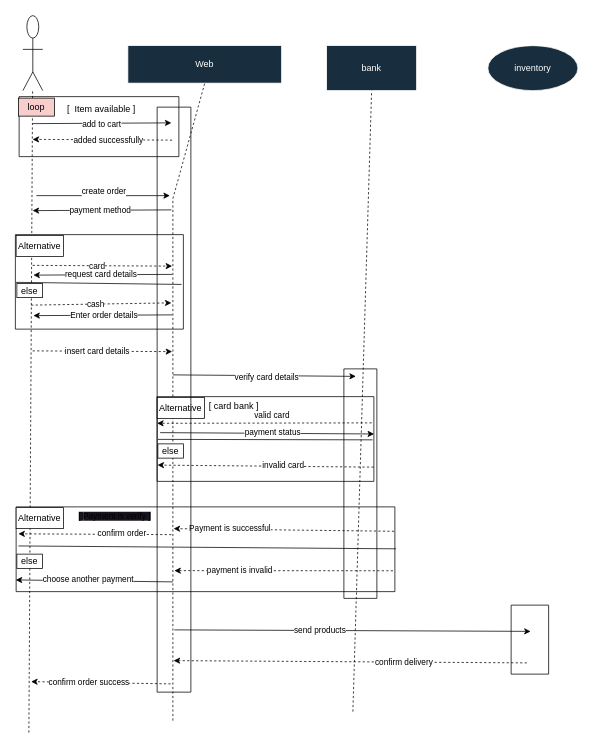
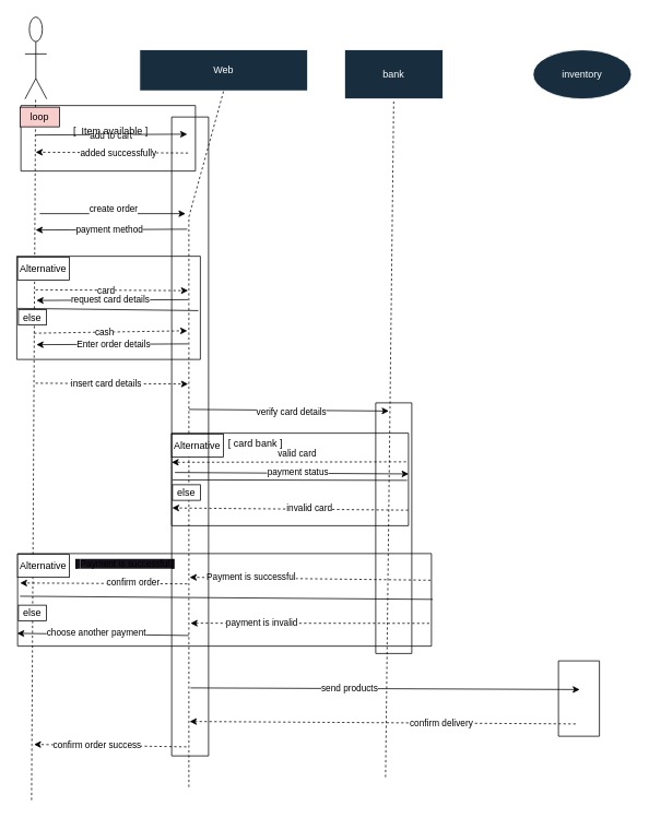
  <mxCell id="0" />
  <mxCell id="1" parent="0" />
  <mxCell id="2" value="" style="html=1;outlineConnect=0;whiteSpace=wrap;verticalLabelPosition=bottom;verticalAlign=top;align=center;shape=mxgraph.archimate3.actor;" parent="1" vertex="1"><mxGeometry x="30" y="20" width="26.5" height="100" as="geometry" /></mxCell>
  <mxCell id="3" value="Web" style="rounded=0;whiteSpace=wrap;html=1;strokeColor=#FFFFFF;fontColor=#FFFFFF;fillColor=#182E3E;" parent="1" vertex="1"><mxGeometry x="170" y="60" width="205" height="50" as="geometry" /></mxCell>
- <mxCell id="4" value="bank" style="rounded=0;whiteSpace=wrap;html=1;strokeColor=#FFFFFF;fontColor=#FFFFFF;fillColor=#182E3E;" parent="1" vertex="1"><mxGeometry x="435" y="60" width="120" height="60" as="geometry" /></mxCell>
+ <mxCell id="4" value="bank" style="rounded=0;whiteSpace=wrap;html=1;strokeColor=#FFFFFF;fontColor=#FFFFFF;fillColor=#182E3E;" parent="1" vertex="1"><mxGeometry x="420" y="60" width="120" height="60" as="geometry" /></mxCell>
  <mxCell id="5" value="inventory" style="ellipse;whiteSpace=wrap;html=1;strokeColor=#FFFFFF;fontColor=#FFFFFF;fillColor=#182E3E;" parent="1" vertex="1"><mxGeometry x="650" y="60" width="120" height="60" as="geometry" /></mxCell>
  <mxCell id="6" value="" style="endArrow=none;dashed=1;html=1;rounded=0;" parent="1" target="2" edge="1"><mxGeometry width="50" height="50" relative="1" as="geometry"><mxPoint x="38" y="976" as="sourcePoint" /><mxPoint x="420" y="390" as="targetPoint" /></mxGeometry></mxCell>
  <mxCell id="7" value="" style="endArrow=none;dashed=1;html=1;rounded=0;entryX=0.5;entryY=1;entryDx=0;entryDy=0;" parent="1" target="3" edge="1"><mxGeometry width="50" height="50" relative="1" as="geometry"><mxPoint x="230" y="960" as="sourcePoint" /><mxPoint x="420" y="390" as="targetPoint" /><Array as="points"><mxPoint x="230" y="264" /></Array></mxGeometry></mxCell>
  <mxCell id="8" value="" style="endArrow=none;dashed=1;html=1;rounded=0;entryX=0.5;entryY=1;entryDx=0;entryDy=0;" parent="1" target="4" edge="1"><mxGeometry width="50" height="50" relative="1" as="geometry"><mxPoint x="470" y="948" as="sourcePoint" /><mxPoint x="420" y="390" as="targetPoint" /></mxGeometry></mxCell>
  <mxCell id="9" value="" style="endArrow=none;dashed=1;html=1;rounded=0;strokeColor=#FFFFFF;entryX=0.5;entryY=1;entryDx=0;entryDy=0;" parent="1" target="5" edge="1"><mxGeometry width="50" height="50" relative="1" as="geometry"><mxPoint x="705" y="916" as="sourcePoint" /><mxPoint x="420" y="390" as="targetPoint" /></mxGeometry></mxCell>
  <mxCell id="10" value="" style="swimlane;startSize=0;" parent="1" vertex="1"><mxGeometry x="25" y="128" width="213" height="80" as="geometry" /></mxCell>
  <mxCell id="11" value="loop" style="rounded=0;whiteSpace=wrap;html=1;fillColor=#f8cecc;" parent="10" vertex="1"><mxGeometry x="-1" y="2" width="48" height="24" as="geometry" /></mxCell>
  <mxCell id="12" value="" style="endArrow=classic;html=1;rounded=0;" parent="10" edge="1"><mxGeometry width="50" height="50" relative="1" as="geometry"><mxPoint x="18" y="36" as="sourcePoint" /><mxPoint x="203" y="35" as="targetPoint" /></mxGeometry></mxCell>
  <mxCell id="13" value="add to cart" style="edgeLabel;html=1;align=center;verticalAlign=middle;resizable=0;points=[];" parent="12" connectable="0" vertex="1"><mxGeometry x="-0.015" y="-1" relative="1" as="geometry"><mxPoint as="offset" /></mxGeometry></mxCell>
  <mxCell id="14" value="" style="html=1;labelBackgroundColor=#ffffff;startArrow=none;startFill=0;startSize=6;endArrow=classic;endFill=1;endSize=6;jettySize=auto;orthogonalLoop=1;strokeWidth=1;dashed=1;fontSize=14;rounded=0;" parent="10" edge="1"><mxGeometry width="60" height="60" relative="1" as="geometry"><mxPoint x="204" y="58" as="sourcePoint" /><mxPoint x="18" y="57" as="targetPoint" /></mxGeometry></mxCell>
  <mxCell id="15" value="added successfully" style="edgeLabel;html=1;align=center;verticalAlign=middle;resizable=0;points=[];" parent="14" connectable="0" vertex="1"><mxGeometry x="-0.08" relative="1" as="geometry"><mxPoint as="offset" /></mxGeometry></mxCell>
- <mxCell id="16" value="[&amp;nbsp; Item available ]&amp;nbsp;" style="text;html=1;align=center;verticalAlign=middle;resizable=0;points=[];autosize=1;strokeColor=none;fillColor=none;" vertex="1" parent="10"><mxGeometry x="55" y="4" width="112" height="26" as="geometry" /></mxCell>
+ <mxCell id="16" value="[&amp;nbsp; Item available ]&amp;nbsp;" style="text;html=1;align=center;verticalAlign=middle;resizable=0;points=[];autosize=1;strokeColor=none;fillColor=none;" vertex="1" parent="10"><mxGeometry x="55" y="19" width="112" height="26" as="geometry" /></mxCell>
  <mxCell id="17" value="" style="endArrow=classic;html=1;rounded=0;" parent="1" edge="1"><mxGeometry width="50" height="50" relative="1" as="geometry"><mxPoint x="48" y="260" as="sourcePoint" /><mxPoint x="226" y="260" as="targetPoint" /></mxGeometry></mxCell>
  <mxCell id="18" value="create order&lt;div&gt;&lt;br&gt;&lt;/div&gt;" style="edgeLabel;html=1;align=center;verticalAlign=middle;resizable=0;points=[];" parent="17" connectable="0" vertex="1"><mxGeometry x="-0.004" relative="1" as="geometry"><mxPoint as="offset" /></mxGeometry></mxCell>
  <mxCell id="19" value="" style="swimlane;startSize=0;" parent="1" vertex="1"><mxGeometry x="20" y="312" width="224" height="126" as="geometry" /></mxCell>
  <mxCell id="20" value="Alternative" style="rounded=0;whiteSpace=wrap;html=1;" parent="19" vertex="1"><mxGeometry x="1" y="1" width="63" height="28" as="geometry" /></mxCell>
  <mxCell id="21" value="else" style="rounded=0;whiteSpace=wrap;html=1;" parent="19" vertex="1"><mxGeometry x="2" y="65" width="34" height="19" as="geometry" /></mxCell>
  <mxCell id="22" value="" style="endArrow=classic;html=1;rounded=0;" parent="19" edge="1"><mxGeometry width="50" height="50" relative="1" as="geometry"><mxPoint x="209" y="107" as="sourcePoint" /><mxPoint x="24" y="108" as="targetPoint" /></mxGeometry></mxCell>
  <mxCell id="23" value="Enter order details" style="edgeLabel;html=1;align=center;verticalAlign=middle;resizable=0;points=[];" parent="22" connectable="0" vertex="1"><mxGeometry x="-0.015" y="-1" relative="1" as="geometry"><mxPoint as="offset" /></mxGeometry></mxCell>
  <mxCell id="24" value="" style="html=1;labelBackgroundColor=#ffffff;startArrow=none;startFill=0;startSize=6;endArrow=classic;endFill=1;endSize=6;jettySize=auto;orthogonalLoop=1;strokeWidth=1;dashed=1;fontSize=14;rounded=0;" parent="19" edge="1"><mxGeometry width="60" height="60" relative="1" as="geometry"><mxPoint x="21" y="94" as="sourcePoint" /><mxPoint x="208" y="91" as="targetPoint" /></mxGeometry></mxCell>
  <mxCell id="25" value="cash" style="edgeLabel;html=1;align=center;verticalAlign=middle;resizable=0;points=[];" parent="24" connectable="0" vertex="1"><mxGeometry x="-0.08" relative="1" as="geometry"><mxPoint as="offset" /></mxGeometry></mxCell>
  <mxCell id="26" value="" style="html=1;labelBackgroundColor=#ffffff;startArrow=none;startFill=0;startSize=6;endArrow=classic;endFill=1;endSize=6;jettySize=auto;orthogonalLoop=1;strokeWidth=1;dashed=1;fontSize=14;rounded=0;" parent="19" edge="1"><mxGeometry width="60" height="60" relative="1" as="geometry"><mxPoint x="23" y="41" as="sourcePoint" /><mxPoint x="209" y="42" as="targetPoint" /></mxGeometry></mxCell>
  <mxCell id="27" value="card" style="edgeLabel;html=1;align=center;verticalAlign=middle;resizable=0;points=[];" parent="26" connectable="0" vertex="1"><mxGeometry x="-0.08" relative="1" as="geometry"><mxPoint as="offset" /></mxGeometry></mxCell>
  <mxCell id="28" value="" style="endArrow=classic;html=1;rounded=0;" parent="19" edge="1"><mxGeometry width="50" height="50" relative="1" as="geometry"><mxPoint x="209" y="53" as="sourcePoint" /><mxPoint x="24" y="54" as="targetPoint" /></mxGeometry></mxCell>
  <mxCell id="29" value="request card details" style="edgeLabel;html=1;align=center;verticalAlign=middle;resizable=0;points=[];" parent="28" connectable="0" vertex="1"><mxGeometry x="-0.015" y="-1" relative="1" as="geometry"><mxPoint x="-4" as="offset" /></mxGeometry></mxCell>
  <mxCell id="30" value="" style="endArrow=none;html=1;rounded=0;exitX=0.003;exitY=0.505;exitDx=0;exitDy=0;exitPerimeter=0;entryX=0.989;entryY=0.527;entryDx=0;entryDy=0;entryPerimeter=0;" parent="1" source="19" target="19" edge="1"><mxGeometry width="50" height="50" relative="1" as="geometry"><mxPoint x="48" y="400" as="sourcePoint" /><mxPoint x="98" y="350" as="targetPoint" /></mxGeometry></mxCell>
  <mxCell id="31" value="" style="html=1;labelBackgroundColor=#ffffff;startArrow=none;startFill=0;startSize=6;endArrow=classic;endFill=1;endSize=6;jettySize=auto;orthogonalLoop=1;strokeWidth=1;dashed=1;fontSize=14;rounded=0;" parent="1" edge="1"><mxGeometry width="60" height="60" relative="1" as="geometry"><mxPoint x="43" y="467" as="sourcePoint" /><mxPoint x="229" y="468" as="targetPoint" /></mxGeometry></mxCell>
  <mxCell id="32" value="insert card details" style="edgeLabel;html=1;align=center;verticalAlign=middle;resizable=0;points=[];" parent="31" connectable="0" vertex="1"><mxGeometry x="-0.08" relative="1" as="geometry"><mxPoint as="offset" /></mxGeometry></mxCell>
  <mxCell id="33" value="" style="endArrow=classic;html=1;rounded=0;" parent="1" edge="1"><mxGeometry width="50" height="50" relative="1" as="geometry"><mxPoint x="230" y="499" as="sourcePoint" /><mxPoint x="474" y="501" as="targetPoint" /></mxGeometry></mxCell>
  <mxCell id="34" value="verify card details" style="edgeLabel;html=1;align=center;verticalAlign=middle;resizable=0;points=[];" parent="33" connectable="0" vertex="1"><mxGeometry x="0.025" y="-1" relative="1" as="geometry"><mxPoint as="offset" /></mxGeometry></mxCell>
  <mxCell id="35" value="" style="swimlane;startSize=0;" parent="1" vertex="1"><mxGeometry x="209" y="528" width="289" height="113" as="geometry" /></mxCell>
  <mxCell id="36" value="Alternative" style="rounded=0;whiteSpace=wrap;html=1;" parent="35" vertex="1"><mxGeometry y="1" width="63" height="28" as="geometry" /></mxCell>
  <mxCell id="37" value="else" style="rounded=0;whiteSpace=wrap;html=1;" parent="35" vertex="1"><mxGeometry x="1" y="63" width="34" height="19" as="geometry" /></mxCell>
  <mxCell id="38" value="" style="endArrow=classic;html=1;rounded=0;exitX=0.011;exitY=0.523;exitDx=0;exitDy=0;exitPerimeter=0;entryX=0.998;entryY=0.539;entryDx=0;entryDy=0;entryPerimeter=0;" parent="35" edge="1"><mxGeometry width="50" height="50" relative="1" as="geometry"><mxPoint x="3.999" y="47.999" as="sourcePoint" /><mxPoint x="289.242" y="49.807" as="targetPoint" /></mxGeometry></mxCell>
  <mxCell id="39" value="payment status" style="edgeLabel;html=1;align=center;verticalAlign=middle;resizable=0;points=[];" parent="38" connectable="0" vertex="1"><mxGeometry x="0.048" y="2" relative="1" as="geometry"><mxPoint as="offset" /></mxGeometry></mxCell>
  <mxCell id="40" value="" style="endArrow=classic;html=1;rounded=0;dashed=1;exitX=0.993;exitY=0.391;exitDx=0;exitDy=0;exitPerimeter=0;entryX=0.003;entryY=0.396;entryDx=0;entryDy=0;entryPerimeter=0;" parent="35" edge="1"><mxGeometry width="50" height="50" relative="1" as="geometry"><mxPoint x="286.107" y="35.003" as="sourcePoint" /><mxPoint x="-0.003" y="35.568" as="targetPoint" /></mxGeometry></mxCell>
  <mxCell id="41" value="valid card" style="edgeLabel;html=1;align=center;verticalAlign=middle;resizable=0;points=[];" parent="40" connectable="0" vertex="1"><mxGeometry x="-0.064" relative="1" as="geometry"><mxPoint y="-11" as="offset" /></mxGeometry></mxCell>
  <mxCell id="42" value="[ card bank ]" style="text;html=1;align=center;verticalAlign=middle;resizable=0;points=[];autosize=1;strokeColor=none;fillColor=none;" vertex="1" parent="35"><mxGeometry x="60" width="83" height="26" as="geometry" /></mxCell>
  <mxCell id="43" value="" style="endArrow=none;html=1;rounded=0;entryX=0.994;entryY=0.51;entryDx=0;entryDy=0;entryPerimeter=0;" parent="1" target="35" edge="1"><mxGeometry width="50" height="50" relative="1" as="geometry"><mxPoint x="210" y="585" as="sourcePoint" /><mxPoint x="432" y="572" as="targetPoint" /></mxGeometry></mxCell>
  <mxCell id="44" value="" style="endArrow=classic;html=1;rounded=0;exitX=0.999;exitY=0.832;exitDx=0;exitDy=0;exitPerimeter=0;entryX=0.002;entryY=0.808;entryDx=0;entryDy=0;entryPerimeter=0;dashed=1;" parent="1" source="35" target="35" edge="1"><mxGeometry width="50" height="50" relative="1" as="geometry"><mxPoint x="379" y="571" as="sourcePoint" /><mxPoint x="329" y="621" as="targetPoint" /></mxGeometry></mxCell>
  <mxCell id="45" value="invalid card" style="edgeLabel;html=1;align=center;verticalAlign=middle;resizable=0;points=[];" parent="44" connectable="0" vertex="1"><mxGeometry x="-0.161" y="-2" relative="1" as="geometry"><mxPoint as="offset" /></mxGeometry></mxCell>
  <mxCell id="46" value="" style="swimlane;startSize=0;" parent="1" vertex="1"><mxGeometry x="21" y="675" width="505" height="113" as="geometry" /></mxCell>
  <mxCell id="47" value="Alternative" style="rounded=0;whiteSpace=wrap;html=1;" parent="46" vertex="1"><mxGeometry y="1" width="63" height="28" as="geometry" /></mxCell>
  <mxCell id="48" value="else" style="rounded=0;whiteSpace=wrap;html=1;" parent="46" vertex="1"><mxGeometry x="1" y="63" width="34" height="19" as="geometry" /></mxCell>
  <mxCell id="49" value="" style="html=1;labelBackgroundColor=#ffffff;startArrow=none;startFill=0;startSize=6;endArrow=classic;endFill=1;endSize=6;jettySize=auto;orthogonalLoop=1;strokeWidth=1;dashed=1;fontSize=14;rounded=0;exitX=0.998;exitY=0.288;exitDx=0;exitDy=0;exitPerimeter=0;" parent="46" source="46" edge="1"><mxGeometry width="60" height="60" relative="1" as="geometry"><mxPoint x="277" y="64" as="sourcePoint" /><mxPoint x="210" y="29" as="targetPoint" /></mxGeometry></mxCell>
  <mxCell id="50" value="Payment is successful" style="edgeLabel;html=1;align=center;verticalAlign=middle;resizable=0;points=[];" parent="49" connectable="0" vertex="1"><mxGeometry x="0.496" y="-2" relative="1" as="geometry"><mxPoint as="offset" /></mxGeometry></mxCell>
  <mxCell id="51" value="" style="html=1;labelBackgroundColor=#ffffff;startArrow=none;startFill=0;startSize=6;endArrow=classic;endFill=1;endSize=6;jettySize=auto;orthogonalLoop=1;strokeWidth=1;dashed=1;fontSize=14;rounded=0;entryX=0.006;entryY=0.318;entryDx=0;entryDy=0;entryPerimeter=0;" parent="46" target="46" edge="1"><mxGeometry width="60" height="60" relative="1" as="geometry"><mxPoint x="207" y="37" as="sourcePoint" /><mxPoint x="162" y="-5" as="targetPoint" /></mxGeometry></mxCell>
  <mxCell id="52" value="confirm order" style="edgeLabel;html=1;align=center;verticalAlign=middle;resizable=0;points=[];" parent="51" connectable="0" vertex="1"><mxGeometry x="-0.345" y="-2" relative="1" as="geometry"><mxPoint as="offset" /></mxGeometry></mxCell>
  <mxCell id="53" value="" style="html=1;labelBackgroundColor=#ffffff;startArrow=none;startFill=0;startSize=6;endArrow=classic;endFill=1;endSize=6;jettySize=auto;orthogonalLoop=1;strokeWidth=1;dashed=1;fontSize=14;rounded=0;exitX=0.995;exitY=0.754;exitDx=0;exitDy=0;exitPerimeter=0;" parent="46" source="46" edge="1"><mxGeometry width="60" height="60" relative="1" as="geometry"><mxPoint x="272" y="101" as="sourcePoint" /><mxPoint x="211" y="85" as="targetPoint" /></mxGeometry></mxCell>
  <mxCell id="54" value="payment is invalid" style="edgeLabel;html=1;align=center;verticalAlign=middle;resizable=0;points=[];" parent="53" connectable="0" vertex="1"><mxGeometry x="0.405" y="-1" relative="1" as="geometry"><mxPoint as="offset" /></mxGeometry></mxCell>
  <mxCell id="55" value="" style="endArrow=classic;html=1;rounded=0;entryX=-0.001;entryY=0.862;entryDx=0;entryDy=0;entryPerimeter=0;" parent="46" target="46" edge="1"><mxGeometry width="50" height="50" relative="1" as="geometry"><mxPoint x="209" y="100" as="sourcePoint" /><mxPoint x="147" y="58" as="targetPoint" /></mxGeometry></mxCell>
  <mxCell id="56" value="choose another payment" style="edgeLabel;html=1;align=center;verticalAlign=middle;resizable=0;points=[];" parent="55" connectable="0" vertex="1"><mxGeometry x="0.299" y="-2" relative="1" as="geometry"><mxPoint x="22" as="offset" /></mxGeometry></mxCell>
- <mxCell id="57" value="&lt;span style=&quot;font-size: 11px; background-color: rgb(24, 20, 29);&quot;&gt;[&amp;nbsp;&lt;/span&gt;&lt;span style=&quot;font-size: 11px; background-color: rgb(24, 20, 29);&quot;&gt;Payment is verify ]&lt;/span&gt;" style="text;html=1;align=center;verticalAlign=middle;resizable=0;points=[];autosize=1;strokeColor=none;fillColor=none;" vertex="1" parent="46"><mxGeometry x="61" width="139" height="26" as="geometry" /></mxCell>
+ <mxCell id="57" value="&lt;span style=&quot;font-size: 11px; background-color: rgb(24, 20, 29);&quot;&gt;[&amp;nbsp;&lt;/span&gt;&lt;span style=&quot;font-size: 11px; background-color: rgb(24, 20, 29);&quot;&gt;Payment is successful ]&lt;/span&gt;" style="text;html=1;align=center;verticalAlign=middle;resizable=0;points=[];autosize=1;strokeColor=none;fillColor=none;" vertex="1" parent="46"><mxGeometry x="61" width="139" height="26" as="geometry" /></mxCell>
  <mxCell id="58" value="" style="endArrow=none;html=1;rounded=0;exitX=0.006;exitY=0.461;exitDx=0;exitDy=0;exitPerimeter=0;entryX=1.003;entryY=0.495;entryDx=0;entryDy=0;entryPerimeter=0;" parent="1" source="46" target="46" edge="1"><mxGeometry width="50" height="50" relative="1" as="geometry"><mxPoint x="133" y="750" as="sourcePoint" /><mxPoint x="183" y="700" as="targetPoint" /></mxGeometry></mxCell>
  <mxCell id="59" value="" style="endArrow=classic;html=1;rounded=0;" parent="1" edge="1"><mxGeometry width="50" height="50" relative="1" as="geometry"><mxPoint x="232" y="839" as="sourcePoint" /><mxPoint x="707" y="841" as="targetPoint" /></mxGeometry></mxCell>
  <mxCell id="60" value="send products" style="edgeLabel;html=1;align=center;verticalAlign=middle;resizable=0;points=[];" parent="59" connectable="0" vertex="1"><mxGeometry x="-0.382" y="-2" relative="1" as="geometry"><mxPoint x="47" y="-2" as="offset" /></mxGeometry></mxCell>
  <mxCell id="61" value="" style="html=1;labelBackgroundColor=#ffffff;startArrow=none;startFill=0;startSize=6;endArrow=classic;endFill=1;endSize=6;jettySize=auto;orthogonalLoop=1;strokeWidth=1;dashed=1;fontSize=14;rounded=0;" parent="1" edge="1"><mxGeometry width="60" height="60" relative="1" as="geometry"><mxPoint x="702" y="883" as="sourcePoint" /><mxPoint x="231" y="880" as="targetPoint" /></mxGeometry></mxCell>
  <mxCell id="62" value="confirm delivery" style="edgeLabel;html=1;align=center;verticalAlign=middle;resizable=0;points=[];" parent="61" connectable="0" vertex="1"><mxGeometry x="-0.627" y="3" relative="1" as="geometry"><mxPoint x="-76" y="-4" as="offset" /></mxGeometry></mxCell>
  <mxCell id="63" value="" style="html=1;labelBackgroundColor=#ffffff;startArrow=none;startFill=0;startSize=6;endArrow=classic;endFill=1;endSize=6;jettySize=auto;orthogonalLoop=1;strokeWidth=1;dashed=1;fontSize=14;rounded=0;" parent="1" edge="1"><mxGeometry width="60" height="60" relative="1" as="geometry"><mxPoint x="227" y="911" as="sourcePoint" /><mxPoint x="41" y="908" as="targetPoint" /></mxGeometry></mxCell>
  <mxCell id="64" value="confirm order success" style="edgeLabel;html=1;align=center;verticalAlign=middle;resizable=0;points=[];" parent="63" connectable="0" vertex="1"><mxGeometry x="0.184" y="-1" relative="1" as="geometry"><mxPoint as="offset" /></mxGeometry></mxCell>
  <mxCell id="65" value="" style="swimlane;startSize=0;" parent="1" vertex="1"><mxGeometry x="681" y="806" width="50" height="92" as="geometry" /></mxCell>
  <mxCell id="66" value="" style="swimlane;startSize=0;" parent="1" vertex="1"><mxGeometry x="458" y="491" width="44" height="306" as="geometry" /></mxCell>
  <mxCell id="67" value="" style="swimlane;startSize=0;" parent="1" vertex="1"><mxGeometry x="209" y="142" width="45" height="780" as="geometry" /></mxCell>
  <mxCell id="68" value="" style="endArrow=classic;html=1;rounded=0;" parent="1" edge="1"><mxGeometry width="50" height="50" relative="1" as="geometry"><mxPoint x="228" y="279" as="sourcePoint" /><mxPoint x="43" y="280" as="targetPoint" /></mxGeometry></mxCell>
  <mxCell id="69" value="payment method" style="edgeLabel;html=1;align=center;verticalAlign=middle;resizable=0;points=[];" parent="68" connectable="0" vertex="1"><mxGeometry x="-0.015" y="-1" relative="1" as="geometry"><mxPoint x="-4" as="offset" /></mxGeometry></mxCell>
